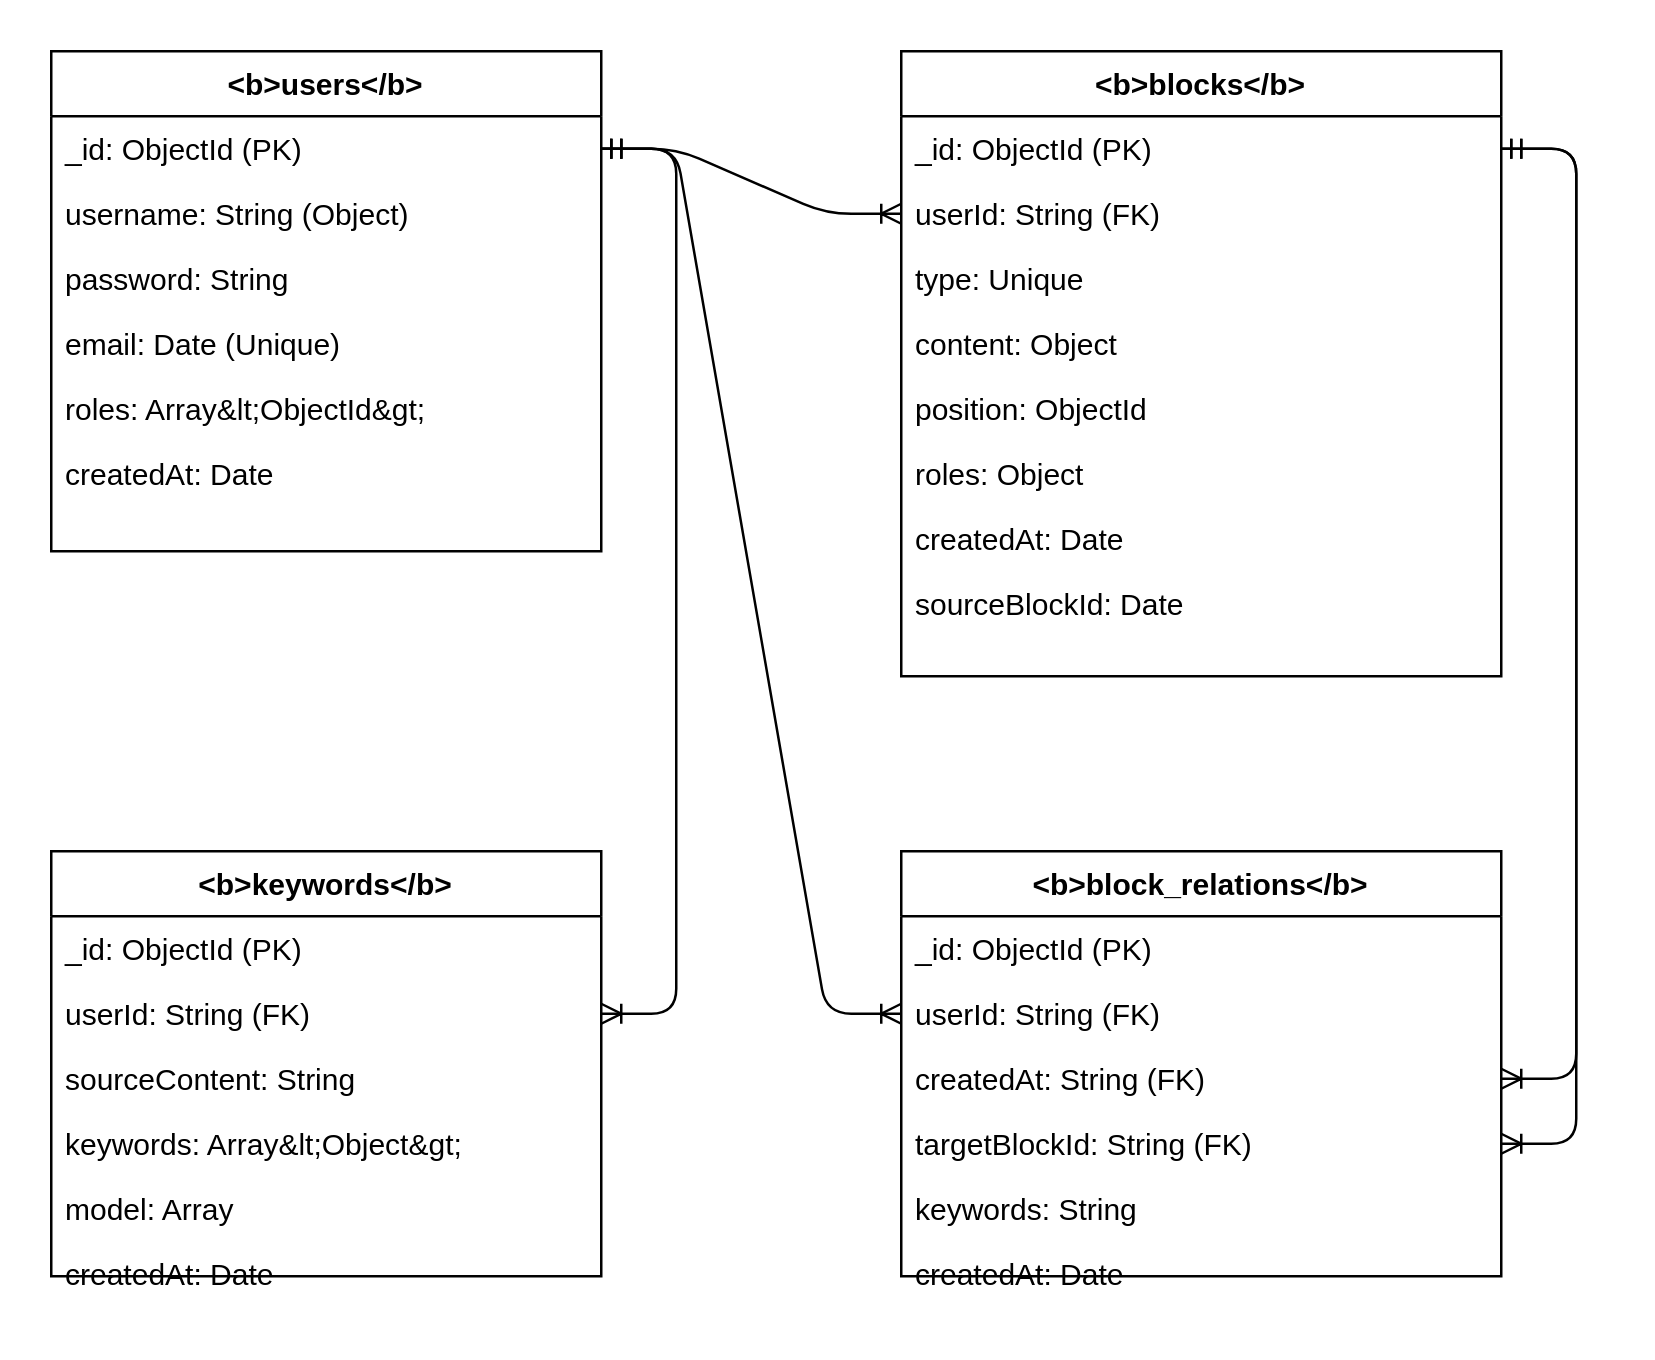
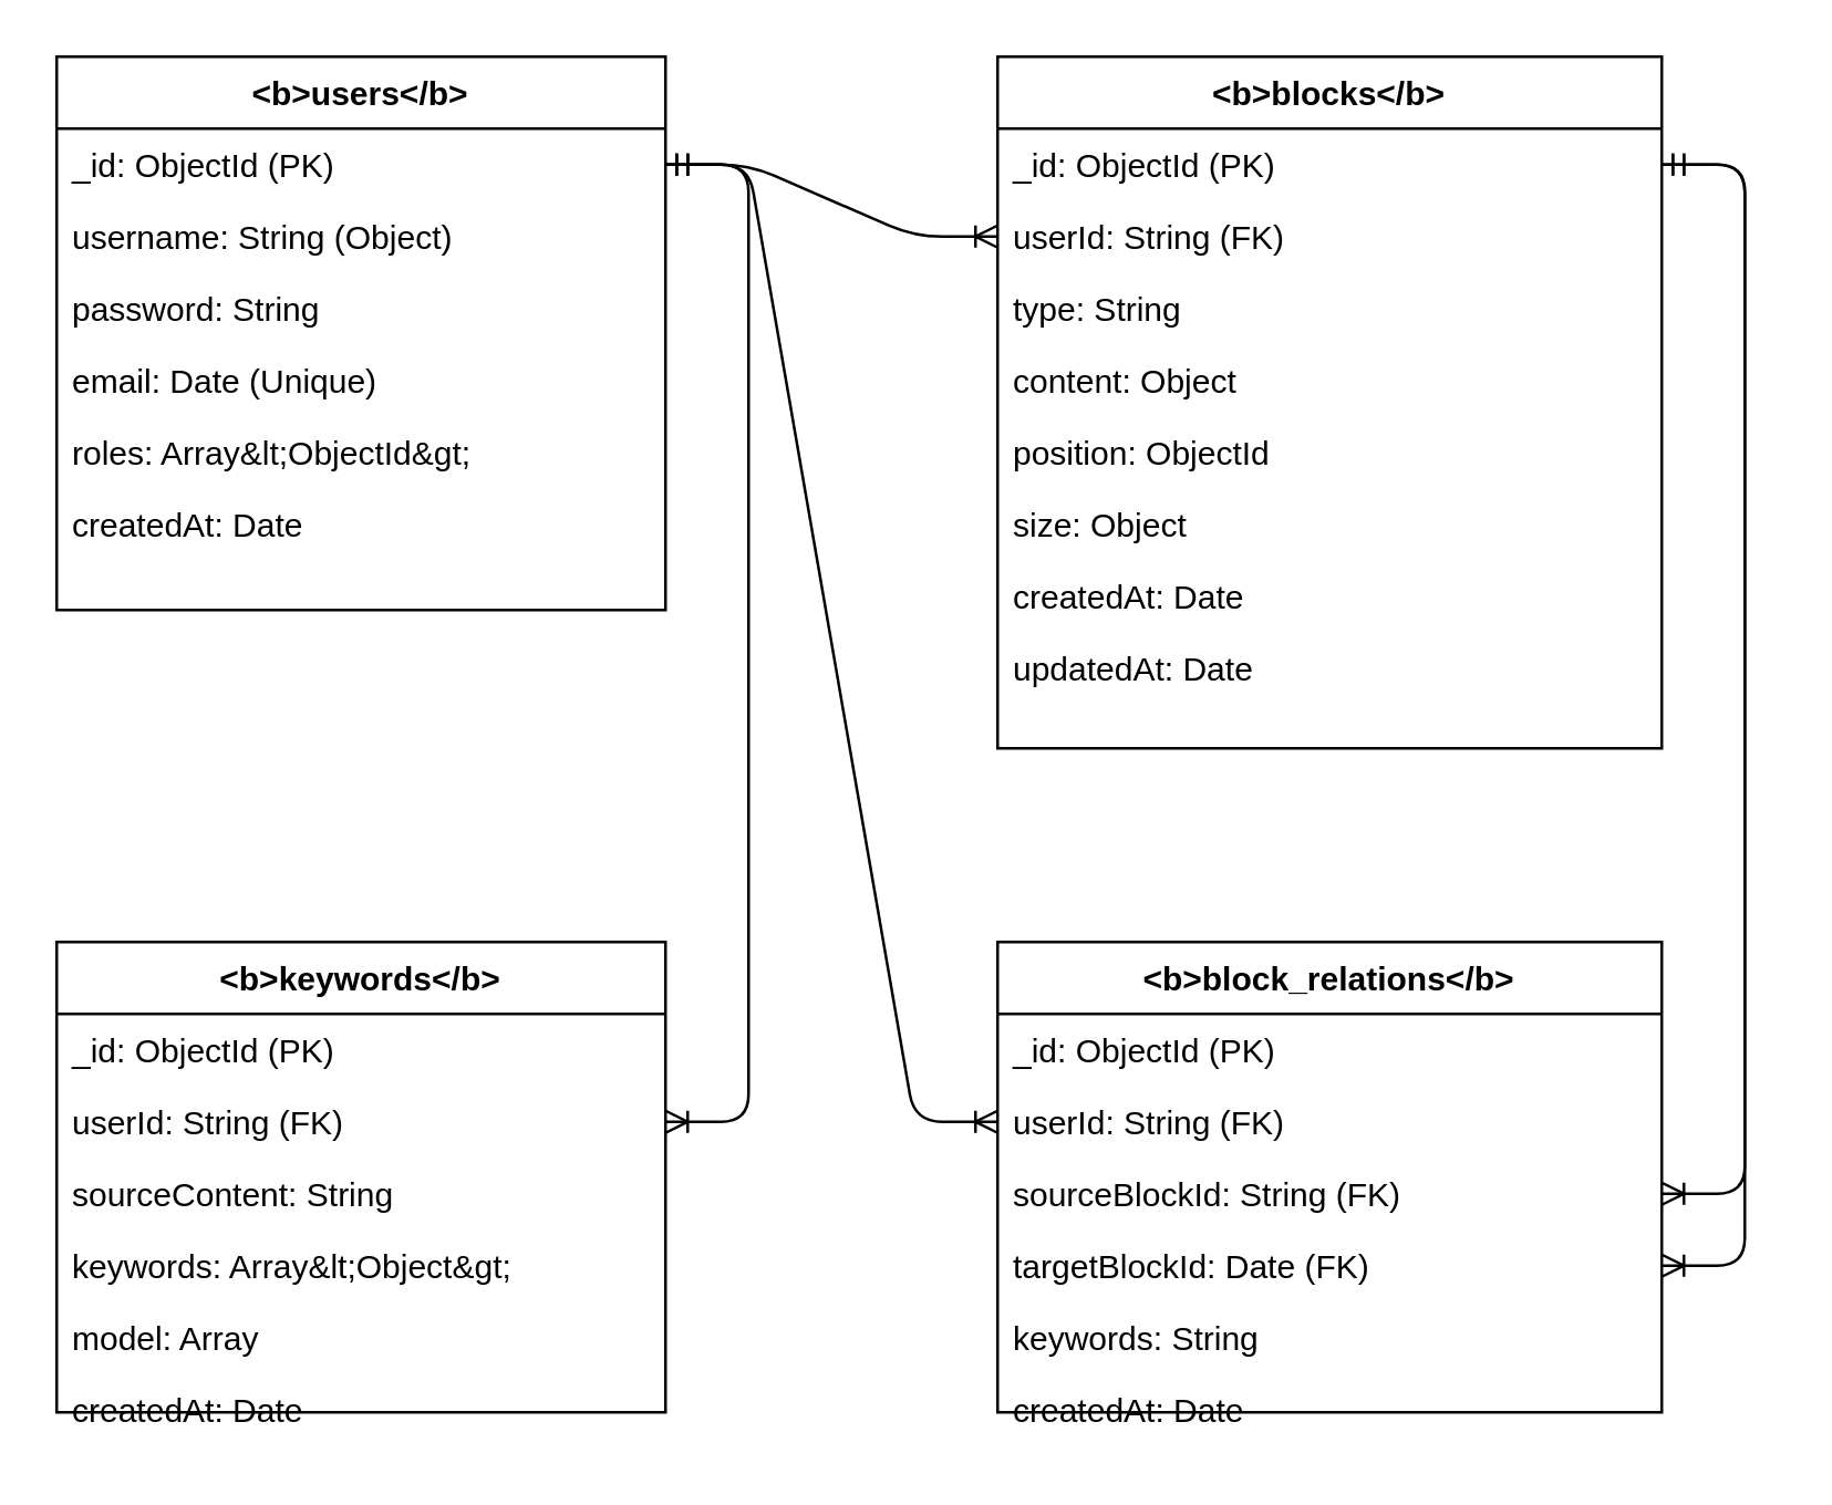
  <mxCell id="0" />
  <mxCell id="1" parent="0" />
  <mxCell id="2" value="&lt;b&gt;users&lt;/b&gt;" style="swimlane;fontStyle=1;align=center;verticalAlign=top;childLayout=stackLayout;horizontal=1;startSize=26;horizontalStack=0;resizeParent=1;resizeParentMax=0;resizeLast=0;collapsible=1;marginBottom=0;" vertex="1" parent="1"><mxGeometry x="20" y="20" width="220" height="200" as="geometry" /></mxCell>
  <mxCell id="3" value="_id: ObjectId (PK)" style="text;strokeColor=none;fillColor=none;align=left;verticalAlign=top;spacingLeft=4;spacingRight=4;overflow=hidden;rotatable=0;points=[[0,0.5],[1,0.5]];portConstraint=eastwest;" vertex="1" parent="2"><mxGeometry y="26" width="220" height="26" as="geometry" /></mxCell>
  <mxCell id="4" value="username: String (Object)" style="text;strokeColor=none;fillColor=none;align=left;verticalAlign=top;spacingLeft=4;spacingRight=4;overflow=hidden;rotatable=0;points=[[0,0.5],[1,0.5]];portConstraint=eastwest;" vertex="1" parent="2"><mxGeometry y="52" width="220" height="26" as="geometry" /></mxCell>
  <mxCell id="5" value="password: String" style="text;strokeColor=none;fillColor=none;align=left;verticalAlign=top;spacingLeft=4;spacingRight=4;overflow=hidden;rotatable=0;points=[[0,0.5],[1,0.5]];portConstraint=eastwest;" vertex="1" parent="2"><mxGeometry y="78" width="220" height="26" as="geometry" /></mxCell>
  <mxCell id="6" value="email: Date (Unique)" style="text;strokeColor=none;fillColor=none;align=left;verticalAlign=top;spacingLeft=4;spacingRight=4;overflow=hidden;rotatable=0;points=[[0,0.5],[1,0.5]];portConstraint=eastwest;" vertex="1" parent="2"><mxGeometry y="104" width="220" height="26" as="geometry" /></mxCell>
  <mxCell id="7" value="roles: Array&amp;lt;ObjectId&amp;gt;" style="text;strokeColor=none;fillColor=none;align=left;verticalAlign=top;spacingLeft=4;spacingRight=4;overflow=hidden;rotatable=0;points=[[0,0.5],[1,0.5]];portConstraint=eastwest;" vertex="1" parent="2"><mxGeometry y="130" width="220" height="26" as="geometry" /></mxCell>
  <mxCell id="8" value="createdAt: Date" style="text;strokeColor=none;fillColor=none;align=left;verticalAlign=top;spacingLeft=4;spacingRight=4;overflow=hidden;rotatable=0;points=[[0,0.5],[1,0.5]];portConstraint=eastwest;" vertex="1" parent="2"><mxGeometry y="156" width="220" height="26" as="geometry" /></mxCell>
  <mxCell id="9" value="&lt;b&gt;blocks&lt;/b&gt;" style="swimlane;fontStyle=1;align=center;verticalAlign=top;childLayout=stackLayout;horizontal=1;startSize=26;horizontalStack=0;resizeParent=1;resizeParentMax=0;resizeLast=0;collapsible=1;marginBottom=0;" vertex="1" parent="1"><mxGeometry x="360" y="20" width="240" height="250" as="geometry" /></mxCell>
  <mxCell id="10" value="_id: ObjectId (PK)" style="text;strokeColor=none;fillColor=none;align=left;verticalAlign=top;spacingLeft=4;spacingRight=4;overflow=hidden;rotatable=0;points=[[0,0.5],[1,0.5]];portConstraint=eastwest;" vertex="1" parent="9"><mxGeometry y="26" width="240" height="26" as="geometry" /></mxCell>
  <mxCell id="11" value="userId: String (FK)" style="text;strokeColor=none;fillColor=none;align=left;verticalAlign=top;spacingLeft=4;spacingRight=4;overflow=hidden;rotatable=0;points=[[0,0.5],[1,0.5]];portConstraint=eastwest;" vertex="1" parent="9"><mxGeometry y="52" width="240" height="26" as="geometry" /></mxCell>
- <mxCell id="12" value="type: Unique" style="text;strokeColor=none;fillColor=none;align=left;verticalAlign=top;spacingLeft=4;spacingRight=4;overflow=hidden;rotatable=0;points=[[0,0.5],[1,0.5]];portConstraint=eastwest;" vertex="1" parent="9"><mxGeometry y="78" width="240" height="26" as="geometry" /></mxCell>
+ <mxCell id="12" value="type: String" style="text;strokeColor=none;fillColor=none;align=left;verticalAlign=top;spacingLeft=4;spacingRight=4;overflow=hidden;rotatable=0;points=[[0,0.5],[1,0.5]];portConstraint=eastwest;" vertex="1" parent="9"><mxGeometry y="78" width="240" height="26" as="geometry" /></mxCell>
  <mxCell id="13" value="content: Object" style="text;strokeColor=none;fillColor=none;align=left;verticalAlign=top;spacingLeft=4;spacingRight=4;overflow=hidden;rotatable=0;points=[[0,0.5],[1,0.5]];portConstraint=eastwest;" vertex="1" parent="9"><mxGeometry y="104" width="240" height="26" as="geometry" /></mxCell>
  <mxCell id="14" value="position: ObjectId" style="text;strokeColor=none;fillColor=none;align=left;verticalAlign=top;spacingLeft=4;spacingRight=4;overflow=hidden;rotatable=0;points=[[0,0.5],[1,0.5]];portConstraint=eastwest;" vertex="1" parent="9"><mxGeometry y="130" width="240" height="26" as="geometry" /></mxCell>
- <mxCell id="15" value="roles: Object" style="text;strokeColor=none;fillColor=none;align=left;verticalAlign=top;spacingLeft=4;spacingRight=4;overflow=hidden;rotatable=0;points=[[0,0.5],[1,0.5]];portConstraint=eastwest;" vertex="1" parent="9"><mxGeometry y="156" width="240" height="26" as="geometry" /></mxCell>
+ <mxCell id="15" value="size: Object" style="text;strokeColor=none;fillColor=none;align=left;verticalAlign=top;spacingLeft=4;spacingRight=4;overflow=hidden;rotatable=0;points=[[0,0.5],[1,0.5]];portConstraint=eastwest;" vertex="1" parent="9"><mxGeometry y="156" width="240" height="26" as="geometry" /></mxCell>
  <mxCell id="16" value="createdAt: Date" style="text;strokeColor=none;fillColor=none;align=left;verticalAlign=top;spacingLeft=4;spacingRight=4;overflow=hidden;rotatable=0;points=[[0,0.5],[1,0.5]];portConstraint=eastwest;" vertex="1" parent="9"><mxGeometry y="182" width="240" height="26" as="geometry" /></mxCell>
- <mxCell id="17" value="sourceBlockId: Date" style="text;strokeColor=none;fillColor=none;align=left;verticalAlign=top;spacingLeft=4;spacingRight=4;overflow=hidden;rotatable=0;points=[[0,0.5],[1,0.5]];portConstraint=eastwest;" vertex="1" parent="9"><mxGeometry y="208" width="240" height="26" as="geometry" /></mxCell>
+ <mxCell id="17" value="updatedAt: Date" style="text;strokeColor=none;fillColor=none;align=left;verticalAlign=top;spacingLeft=4;spacingRight=4;overflow=hidden;rotatable=0;points=[[0,0.5],[1,0.5]];portConstraint=eastwest;" vertex="1" parent="9"><mxGeometry y="208" width="240" height="26" as="geometry" /></mxCell>
  <mxCell id="18" value="&lt;b&gt;block_relations&lt;/b&gt;" style="swimlane;fontStyle=1;align=center;verticalAlign=top;childLayout=stackLayout;horizontal=1;startSize=26;horizontalStack=0;resizeParent=1;resizeParentMax=0;resizeLast=0;collapsible=1;marginBottom=0;" vertex="1" parent="1"><mxGeometry x="360" y="340" width="240" height="170" as="geometry" /></mxCell>
  <mxCell id="19" value="_id: ObjectId (PK)" style="text;strokeColor=none;fillColor=none;align=left;verticalAlign=top;spacingLeft=4;spacingRight=4;overflow=hidden;rotatable=0;points=[[0,0.5],[1,0.5]];portConstraint=eastwest;" vertex="1" parent="18"><mxGeometry y="26" width="240" height="26" as="geometry" /></mxCell>
  <mxCell id="20" value="userId: String (FK)" style="text;strokeColor=none;fillColor=none;align=left;verticalAlign=top;spacingLeft=4;spacingRight=4;overflow=hidden;rotatable=0;points=[[0,0.5],[1,0.5]];portConstraint=eastwest;" vertex="1" parent="18"><mxGeometry y="52" width="240" height="26" as="geometry" /></mxCell>
- <mxCell id="21" value="createdAt: String (FK)" style="text;strokeColor=none;fillColor=none;align=left;verticalAlign=top;spacingLeft=4;spacingRight=4;overflow=hidden;rotatable=0;points=[[0,0.5],[1,0.5]];portConstraint=eastwest;" vertex="1" parent="18"><mxGeometry y="78" width="240" height="26" as="geometry" /></mxCell>
- <mxCell id="22" value="targetBlockId: String (FK)" style="text;strokeColor=none;fillColor=none;align=left;verticalAlign=top;spacingLeft=4;spacingRight=4;overflow=hidden;rotatable=0;points=[[0,0.5],[1,0.5]];portConstraint=eastwest;" vertex="1" parent="18"><mxGeometry y="104" width="240" height="26" as="geometry" /></mxCell>
+ <mxCell id="21" value="sourceBlockId: String (FK)" style="text;strokeColor=none;fillColor=none;align=left;verticalAlign=top;spacingLeft=4;spacingRight=4;overflow=hidden;rotatable=0;points=[[0,0.5],[1,0.5]];portConstraint=eastwest;" vertex="1" parent="18"><mxGeometry y="78" width="240" height="26" as="geometry" /></mxCell>
+ <mxCell id="22" value="targetBlockId: Date (FK)" style="text;strokeColor=none;fillColor=none;align=left;verticalAlign=top;spacingLeft=4;spacingRight=4;overflow=hidden;rotatable=0;points=[[0,0.5],[1,0.5]];portConstraint=eastwest;" vertex="1" parent="18"><mxGeometry y="104" width="240" height="26" as="geometry" /></mxCell>
  <mxCell id="23" value="keywords: String" style="text;strokeColor=none;fillColor=none;align=left;verticalAlign=top;spacingLeft=4;spacingRight=4;overflow=hidden;rotatable=0;points=[[0,0.5],[1,0.5]];portConstraint=eastwest;" vertex="1" parent="18"><mxGeometry y="130" width="240" height="26" as="geometry" /></mxCell>
  <mxCell id="24" value="createdAt: Date" style="text;strokeColor=none;fillColor=none;align=left;verticalAlign=top;spacingLeft=4;spacingRight=4;overflow=hidden;rotatable=0;points=[[0,0.5],[1,0.5]];portConstraint=eastwest;" vertex="1" parent="18"><mxGeometry y="156" width="240" height="26" as="geometry" /></mxCell>
  <mxCell id="25" value="&lt;b&gt;keywords&lt;/b&gt;" style="swimlane;fontStyle=1;align=center;verticalAlign=top;childLayout=stackLayout;horizontal=1;startSize=26;horizontalStack=0;resizeParent=1;resizeParentMax=0;resizeLast=0;collapsible=1;marginBottom=0;" vertex="1" parent="1"><mxGeometry x="20" y="340" width="220" height="170" as="geometry" /></mxCell>
  <mxCell id="26" value="_id: ObjectId (PK)" style="text;strokeColor=none;fillColor=none;align=left;verticalAlign=top;spacingLeft=4;spacingRight=4;overflow=hidden;rotatable=0;points=[[0,0.5],[1,0.5]];portConstraint=eastwest;" vertex="1" parent="25"><mxGeometry y="26" width="220" height="26" as="geometry" /></mxCell>
  <mxCell id="27" value="userId: String (FK)" style="text;strokeColor=none;fillColor=none;align=left;verticalAlign=top;spacingLeft=4;spacingRight=4;overflow=hidden;rotatable=0;points=[[0,0.5],[1,0.5]];portConstraint=eastwest;" vertex="1" parent="25"><mxGeometry y="52" width="220" height="26" as="geometry" /></mxCell>
  <mxCell id="28" value="sourceContent: String" style="text;strokeColor=none;fillColor=none;align=left;verticalAlign=top;spacingLeft=4;spacingRight=4;overflow=hidden;rotatable=0;points=[[0,0.5],[1,0.5]];portConstraint=eastwest;" vertex="1" parent="25"><mxGeometry y="78" width="220" height="26" as="geometry" /></mxCell>
  <mxCell id="29" value="keywords: Array&amp;lt;Object&amp;gt;" style="text;strokeColor=none;fillColor=none;align=left;verticalAlign=top;spacingLeft=4;spacingRight=4;overflow=hidden;rotatable=0;points=[[0,0.5],[1,0.5]];portConstraint=eastwest;" vertex="1" parent="25"><mxGeometry y="104" width="220" height="26" as="geometry" /></mxCell>
  <mxCell id="30" value="model: Array" style="text;strokeColor=none;fillColor=none;align=left;verticalAlign=top;spacingLeft=4;spacingRight=4;overflow=hidden;rotatable=0;points=[[0,0.5],[1,0.5]];portConstraint=eastwest;" vertex="1" parent="25"><mxGeometry y="130" width="220" height="26" as="geometry" /></mxCell>
  <mxCell id="31" value="createdAt: Date" style="text;strokeColor=none;fillColor=none;align=left;verticalAlign=top;spacingLeft=4;spacingRight=4;overflow=hidden;rotatable=0;points=[[0,0.5],[1,0.5]];portConstraint=eastwest;" vertex="1" parent="25"><mxGeometry y="156" width="220" height="26" as="geometry" /></mxCell>
  <mxCell id="32" style="edgeStyle=entityRelationEdgeStyle;endArrow=ERoneToMany;startArrow=ERmandOne;endFill=1;startFill=0;" edge="1" parent="1" source="3" target="11"><mxGeometry width="100" height="100" relative="1" as="geometry"><mxPoint x="240" y="120" as="sourcePoint" /><mxPoint x="360" y="120" as="targetPoint" /></mxGeometry></mxCell>
  <mxCell id="33" style="edgeStyle=entityRelationEdgeStyle;endArrow=ERoneToMany;startArrow=ERmandOne;endFill=1;startFill=0;" edge="1" parent="1" source="3" target="20"><mxGeometry width="100" height="100" relative="1" as="geometry"><mxPoint x="230" y="220" as="sourcePoint" /><mxPoint x="360" y="420" as="targetPoint" /></mxGeometry></mxCell>
  <mxCell id="34" style="edgeStyle=entityRelationEdgeStyle;endArrow=ERoneToMany;startArrow=ERmandOne;endFill=1;startFill=0;" edge="1" parent="1" source="3" target="27"><mxGeometry width="100" height="100" relative="1" as="geometry"><mxPoint x="140" y="220" as="sourcePoint" /><mxPoint x="140" y="340" as="targetPoint" /></mxGeometry></mxCell>
  <mxCell id="35" style="edgeStyle=entityRelationEdgeStyle;endArrow=ERoneToMany;startArrow=ERmandOne;endFill=1;startFill=0;" edge="1" parent="1" source="10" target="21"><mxGeometry width="100" height="100" relative="1" as="geometry"><mxPoint x="480" y="270" as="sourcePoint" /><mxPoint x="480" y="340" as="targetPoint" /></mxGeometry></mxCell>
  <mxCell id="36" style="edgeStyle=entityRelationEdgeStyle;endArrow=ERoneToMany;startArrow=ERmandOne;endFill=1;startFill=0;" edge="1" parent="1" source="10" target="22"><mxGeometry width="100" height="100" relative="1" as="geometry"><mxPoint x="540" y="270" as="sourcePoint" /><mxPoint x="540" y="340" as="targetPoint" /><Array as="points"><mxPoint x="640" y="300" /></Array></mxGeometry></mxCell>
